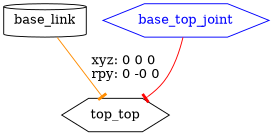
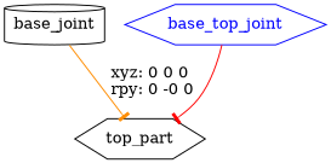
  digraph {
    node [shape=hexagon]
    edge [arrowhead=tee]
-   n1 [label=base_link shape=cylinder]
-   n2 [label=top_top]
+   n1 [label=base_joint shape=cylinder]
+   n2 [label=top_part]
    base_top_joint [color=blue fontcolor=blue]
    n1 -> n2 [color=darkorange label="xyz: 0 0 0 \nrpy: 0 -0 0"]
    base_top_joint -> n2 [color=red]
  }
